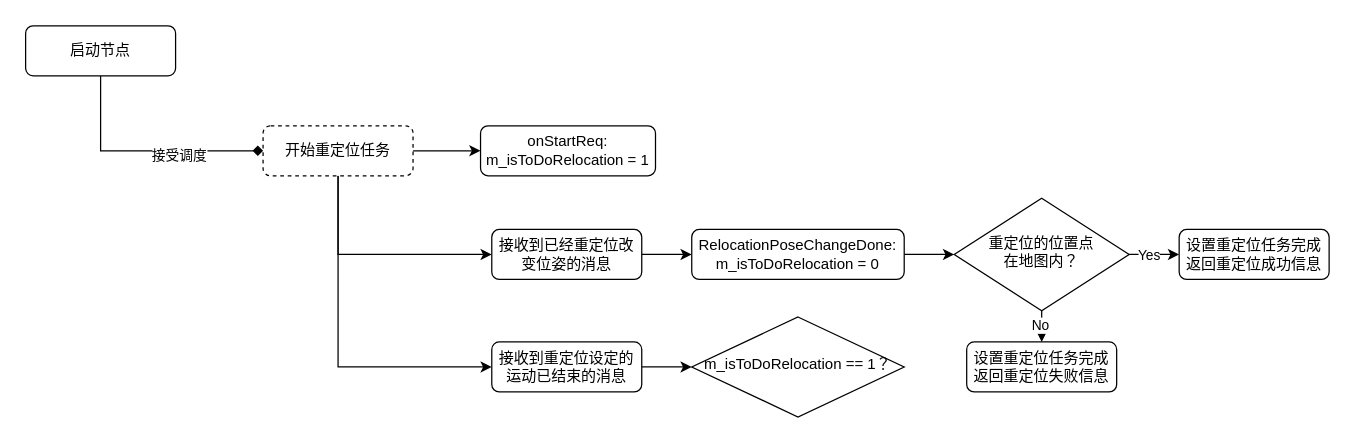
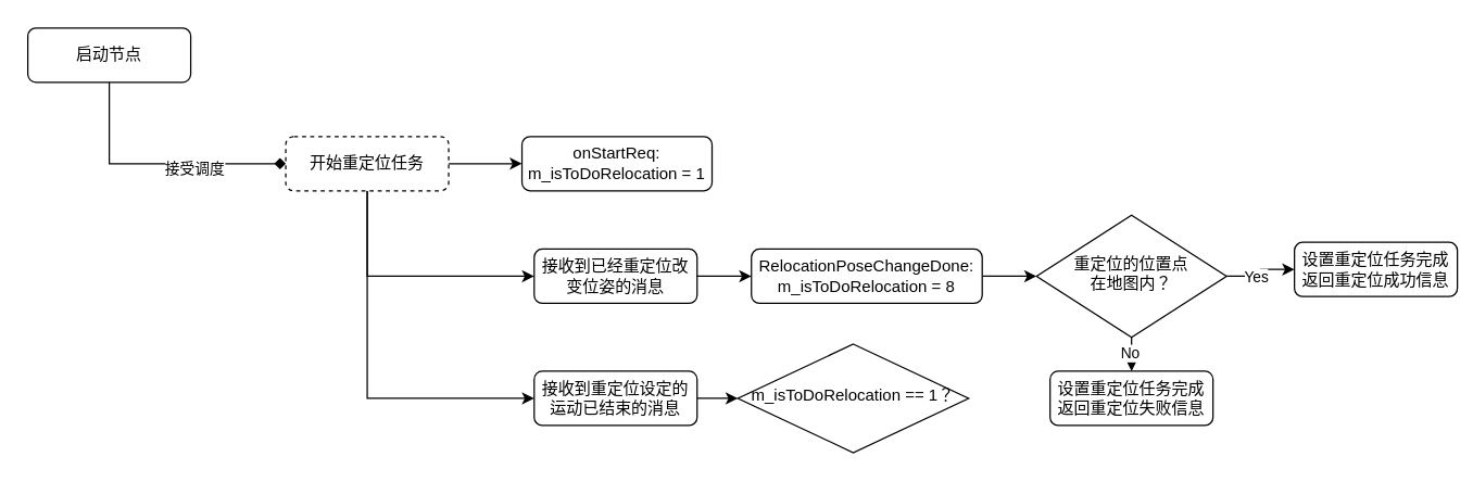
  <mxCell id="0" />
  <mxCell id="1" parent="0" />
  <mxCell id="2" style="edgeStyle=orthogonalEdgeStyle;rounded=0;orthogonalLoop=1;jettySize=auto;html=1;exitX=0.5;exitY=1;exitDx=0;exitDy=0;entryX=0;entryY=0.5;entryDx=0;entryDy=0;endArrow=diamond;" edge="1" parent="1" source="4" target="8"><mxGeometry relative="1" as="geometry" /></mxCell>
  <mxCell id="3" value="接受调度" style="edgeLabel;html=1;align=center;verticalAlign=middle;resizable=0;points=[];" vertex="1" connectable="0" parent="2"><mxGeometry x="0.284" y="-3" relative="1" as="geometry"><mxPoint as="offset" /></mxGeometry></mxCell>
  <mxCell id="4" value="启动节点" style="rounded=1;whiteSpace=wrap;html=1;fontSize=12;glass=0;strokeWidth=1;shadow=0;" vertex="1" parent="1"><mxGeometry x="20" y="20" width="120" height="40" as="geometry" /></mxCell>
  <mxCell id="5" value="" style="edgeStyle=orthogonalEdgeStyle;rounded=0;orthogonalLoop=1;jettySize=auto;html=1;" edge="1" parent="1" source="8" target="9"><mxGeometry relative="1" as="geometry" /></mxCell>
  <mxCell id="6" style="edgeStyle=orthogonalEdgeStyle;rounded=0;orthogonalLoop=1;jettySize=auto;html=1;exitX=0.5;exitY=1;exitDx=0;exitDy=0;entryX=0;entryY=0.5;entryDx=0;entryDy=0;" edge="1" parent="1" source="8" target="11"><mxGeometry relative="1" as="geometry" /></mxCell>
  <mxCell id="7" style="edgeStyle=orthogonalEdgeStyle;rounded=0;orthogonalLoop=1;jettySize=auto;html=1;exitX=0.5;exitY=1;exitDx=0;exitDy=0;entryX=0;entryY=0.5;entryDx=0;entryDy=0;" edge="1" parent="1" source="8" target="15"><mxGeometry relative="1" as="geometry" /></mxCell>
  <mxCell id="8" value="开始重定位任务" style="rounded=1;whiteSpace=wrap;html=1;fontSize=12;glass=0;strokeWidth=1;shadow=0;dashed=1;" vertex="1" parent="1"><mxGeometry x="210" y="100" width="120" height="40" as="geometry" /></mxCell>
  <mxCell id="9" value="onStartReq:&lt;br&gt;m_isToDoRelocation = 1" style="rounded=1;whiteSpace=wrap;html=1;fontSize=12;glass=0;strokeWidth=1;shadow=0;" vertex="1" parent="1"><mxGeometry x="384" y="100" width="140" height="40" as="geometry" /></mxCell>
  <mxCell id="10" value="" style="edgeStyle=orthogonalEdgeStyle;rounded=0;orthogonalLoop=1;jettySize=auto;html=1;" edge="1" parent="1" source="11" target="13"><mxGeometry relative="1" as="geometry" /></mxCell>
  <mxCell id="11" value="接收到已经重定位改变位姿的消息" style="rounded=1;whiteSpace=wrap;html=1;fontSize=12;glass=0;strokeWidth=1;shadow=0;" vertex="1" parent="1"><mxGeometry x="393" y="183" width="120" height="40" as="geometry" /></mxCell>
  <mxCell id="12" value="" style="edgeStyle=orthogonalEdgeStyle;rounded=0;orthogonalLoop=1;jettySize=auto;html=1;" edge="1" parent="1" source="13" target="23"><mxGeometry relative="1" as="geometry" /></mxCell>
- <mxCell id="13" value="RelocationPoseChangeDone:&lt;br&gt;m_isToDoRelocation = 0" style="rounded=1;whiteSpace=wrap;html=1;fontSize=12;glass=0;strokeWidth=1;shadow=0;" vertex="1" parent="1"><mxGeometry x="553" y="183" width="170" height="40" as="geometry" /></mxCell>
+ <mxCell id="13" value="RelocationPoseChangeDone:&lt;br&gt;m_isToDoRelocation = 8" style="rounded=1;whiteSpace=wrap;html=1;fontSize=12;glass=0;strokeWidth=1;shadow=0;" vertex="1" parent="1"><mxGeometry x="553" y="183" width="170" height="40" as="geometry" /></mxCell>
  <mxCell id="14" value="" style="edgeStyle=orthogonalEdgeStyle;rounded=0;orthogonalLoop=1;jettySize=auto;html=1;" edge="1" parent="1" source="15" target="16"><mxGeometry relative="1" as="geometry" /></mxCell>
  <mxCell id="15" value="接收到重定位设定的运动已结束的消息" style="rounded=1;whiteSpace=wrap;html=1;fontSize=12;glass=0;strokeWidth=1;shadow=0;" vertex="1" parent="1"><mxGeometry x="393" y="273" width="120" height="40" as="geometry" /></mxCell>
- <mxCell id="16" value="m_isToDoRelocation == 1？" style="rhombus;whiteSpace=wrap;html=1;shadow=0;fontFamily=Helvetica;fontSize=12;align=center;strokeWidth=1;spacing=6;spacingTop=-4;" vertex="1" parent="1"><mxGeometry x="553" y="253" width="170" height="80" as="geometry" /></mxCell>
- <mxCell id="17" value="设置重定位任务完成&lt;br&gt;返回重定位成功信息" style="rounded=1;whiteSpace=wrap;html=1;fontSize=12;glass=0;strokeWidth=1;shadow=0;" vertex="1" parent="1"><mxGeometry x="943" y="183" width="120" height="40" as="geometry" /></mxCell>
+ <mxCell id="16" value="m_isToDoRelocation == 1？" style="rhombus;whiteSpace=wrap;html=1;shadow=0;fontFamily=Helvetica;fontSize=12;align=center;strokeWidth=1;spacing=6;spacingTop=-4;" vertex="1" parent="1"><mxGeometry x="543" y="253" width="170" height="80" as="geometry" /></mxCell>
+ <mxCell id="17" value="设置重定位任务完成&lt;br&gt;返回重定位成功信息" style="rounded=1;whiteSpace=wrap;html=1;fontSize=12;glass=0;strokeWidth=1;shadow=0;" vertex="1" parent="1"><mxGeometry x="953" y="178" width="120" height="40" as="geometry" /></mxCell>
  <mxCell id="18" value="设置重定位任务完成&lt;br&gt;返回重定位失败信息" style="rounded=1;whiteSpace=wrap;html=1;fontSize=12;glass=0;strokeWidth=1;shadow=0;" vertex="1" parent="1"><mxGeometry x="773" y="273" width="120" height="40" as="geometry" /></mxCell>
  <mxCell id="19" value="" style="edgeStyle=orthogonalEdgeStyle;rounded=0;orthogonalLoop=1;jettySize=auto;html=1;" edge="1" parent="1" source="23" target="18"><mxGeometry relative="1" as="geometry" /></mxCell>
  <mxCell id="20" value="No" style="edgeLabel;html=1;align=center;verticalAlign=middle;resizable=0;points=[];" vertex="1" connectable="0" parent="19"><mxGeometry x="0.491" y="-2" relative="1" as="geometry"><mxPoint as="offset" /></mxGeometry></mxCell>
  <mxCell id="21" value="" style="edgeStyle=orthogonalEdgeStyle;rounded=0;orthogonalLoop=1;jettySize=auto;html=1;" edge="1" parent="1" source="23" target="17"><mxGeometry relative="1" as="geometry" /></mxCell>
  <mxCell id="22" value="Yes" style="edgeLabel;html=1;align=center;verticalAlign=middle;resizable=0;points=[];" vertex="1" connectable="0" parent="21"><mxGeometry x="-0.25" relative="1" as="geometry"><mxPoint as="offset" /></mxGeometry></mxCell>
  <mxCell id="23" value="重定位的位置点&lt;br&gt;在地图内？" style="rhombus;whiteSpace=wrap;html=1;shadow=0;fontFamily=Helvetica;fontSize=12;align=center;strokeWidth=1;spacing=6;spacingTop=-4;" vertex="1" parent="1"><mxGeometry x="763" y="158" width="140" height="90" as="geometry" /></mxCell>
